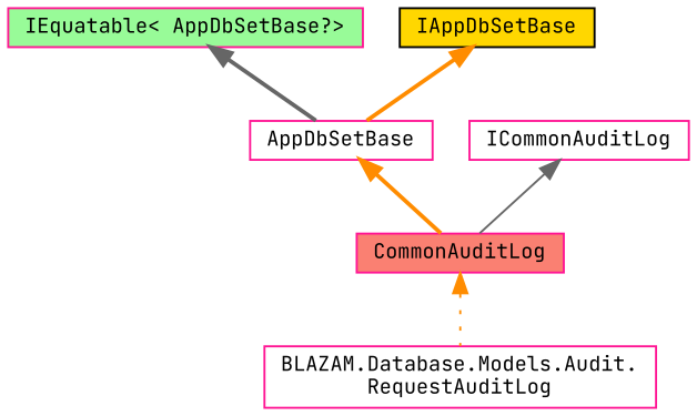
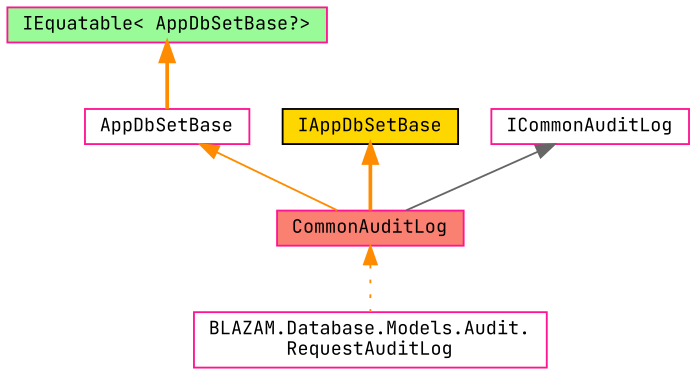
  digraph {
    fontname="JetBrains Mono"
    node [color=deeppink fillcolor=white fontname="JetBrains Mono" fontsize=10 shape=box style=filled]
    edge [color=darkorange dir=back fontname="JetBrains Mono" fontsize=10 labelfontname=Helvetica labelfontsize=10 style=solid]
    n1 [fontcolor=black height=0.2 label="BLAZAM.Database.Models.Audit.\lRequestAuditLog" width=0.4]
    n2 [fillcolor=salmon height=0.2 label=CommonAuditLog width=0.4]
    n3 [height=0.2 label=AppDbSetBase width=0.4]
    n4 [fillcolor=palegreen height=0.2 label="IEquatable\< AppDbSetBase?\>" width=0.4]
    n5 [color=black fillcolor=gold height=0.2 label=IAppDbSetBase width=0.4]
    n6 [height=0.2 label=ICommonAuditLog width=0.4]
    n2 -> n1 [style=dotted]
-   n3 -> n2 [style=bold]
-   n4 -> n3 [color=gray40 style=bold]
-   n5 -> n3 [style=bold]
+   n3 -> n2
+   n4 -> n3 [style=bold]
+   n5 -> n2 [style=bold]
    n6 -> n2 [color=gray40]
  }
